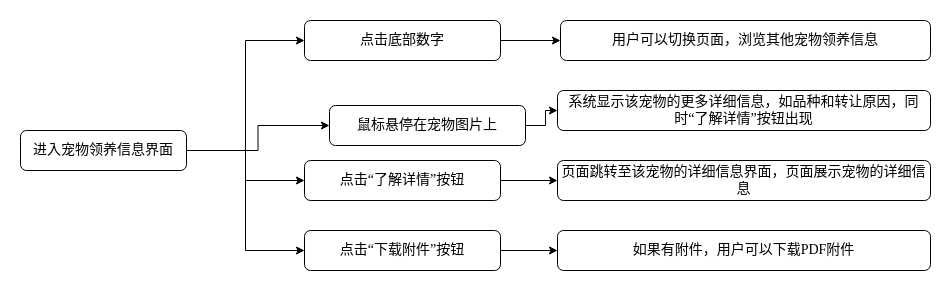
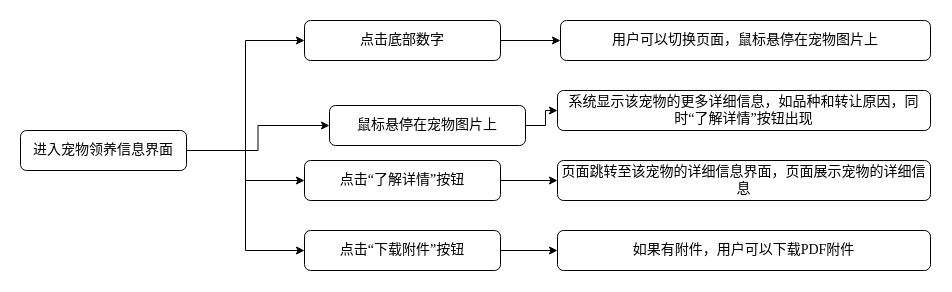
  <mxCell id="0" />
  <mxCell id="1" parent="0" />
  <mxCell id="2" style="edgeStyle=orthogonalEdgeStyle;rounded=0;orthogonalLoop=1;jettySize=auto;html=1;exitX=1;exitY=0.5;exitDx=0;exitDy=0;entryX=0;entryY=0.5;entryDx=0;entryDy=0;" parent="1" source="3" target="8" edge="1"><mxGeometry relative="1" as="geometry" /></mxCell>
  <mxCell id="3" value="&lt;p class=&quot;MsoNormal&quot;&gt;&lt;font face=&quot;宋体&quot;&gt;&lt;span style=&quot;font-size: 14px;&quot;&gt;点击底部数字&lt;/span&gt;&lt;/font&gt;&lt;/p&gt;" style="rounded=1;whiteSpace=wrap;html=1;fontSize=12;glass=0;strokeWidth=1;shadow=0;" parent="1" vertex="1"><mxGeometry x="304" y="20" width="196" height="40" as="geometry" /></mxCell>
  <mxCell id="4" style="edgeStyle=orthogonalEdgeStyle;rounded=0;orthogonalLoop=1;jettySize=auto;html=1;exitX=1;exitY=0.5;exitDx=0;exitDy=0;" parent="1" source="5" target="9" edge="1"><mxGeometry relative="1" as="geometry" /></mxCell>
  <mxCell id="5" value="&lt;p class=&quot;MsoNormal&quot;&gt;&lt;span style=&quot;mso-spacerun:'yes';font-family:宋体;mso-ascii-font-family:Calibri;&lt;br/&gt;mso-hansi-font-family:Calibri;mso-bidi-font-family:'Times New Roman';font-size:10.5pt;&lt;br/&gt;mso-font-kerning:1.0pt;&quot;&gt;鼠标悬停在宠物图片上&lt;/span&gt;&lt;/p&gt;" style="rounded=1;whiteSpace=wrap;html=1;fontSize=12;glass=0;strokeWidth=1;shadow=0;" parent="1" vertex="1"><mxGeometry x="329" y="105" width="196" height="40" as="geometry" /></mxCell>
  <mxCell id="6" style="edgeStyle=orthogonalEdgeStyle;rounded=0;orthogonalLoop=1;jettySize=auto;html=1;exitX=1;exitY=0.5;exitDx=0;exitDy=0;" parent="1" source="7" target="10" edge="1"><mxGeometry relative="1" as="geometry" /></mxCell>
  <mxCell id="7" value="&lt;p class=&quot;MsoNormal&quot;&gt;&lt;span style=&quot;mso-spacerun:'yes';font-family:宋体;mso-ascii-font-family:Calibri;&lt;br/&gt;mso-hansi-font-family:Calibri;mso-bidi-font-family:'Times New Roman';font-size:10.5pt;&lt;br/&gt;mso-font-kerning:1.0pt;&quot;&gt;&lt;font face=&quot;宋体&quot;&gt;点击&lt;/font&gt;&lt;font face=&quot;宋体&quot;&gt;“了解详情”按钮&lt;/font&gt;&lt;/span&gt;&lt;/p&gt;" style="rounded=1;whiteSpace=wrap;html=1;fontSize=12;glass=0;strokeWidth=1;shadow=0;" parent="1" vertex="1"><mxGeometry x="304" y="160" width="196" height="40" as="geometry" /></mxCell>
- <mxCell id="8" value="&lt;p class=&quot;MsoNormal&quot;&gt;&lt;span style=&quot;mso-spacerun:'yes';font-family:宋体;mso-ascii-font-family:Calibri;&lt;br/&gt;mso-hansi-font-family:Calibri;mso-bidi-font-family:'Times New Roman';font-size:10.5pt;&lt;br/&gt;mso-font-kerning:1.0pt;&quot;&gt;用户可以切换页面，浏览其他宠物领养信息&lt;/span&gt;&lt;/p&gt;" style="rounded=1;whiteSpace=wrap;html=1;fontSize=12;glass=0;strokeWidth=1;shadow=0;" parent="1" vertex="1"><mxGeometry x="560" y="20" width="370" height="40" as="geometry" /></mxCell>
+ <mxCell id="8" value="&lt;p class=&quot;MsoNormal&quot;&gt;&lt;span style=&quot;mso-spacerun:'yes';font-family:宋体;mso-ascii-font-family:Calibri;&lt;br/&gt;mso-hansi-font-family:Calibri;mso-bidi-font-family:'Times New Roman';font-size:10.5pt;&lt;br/&gt;mso-font-kerning:1.0pt;&quot;&gt;用户可以切换页面，鼠标悬停在宠物图片上&lt;/span&gt;&lt;/p&gt;" style="rounded=1;whiteSpace=wrap;html=1;fontSize=12;glass=0;strokeWidth=1;shadow=0;" parent="1" vertex="1"><mxGeometry x="560" y="20" width="370" height="40" as="geometry" /></mxCell>
  <mxCell id="9" value="&lt;p class=&quot;MsoNormal&quot;&gt;&lt;span style=&quot;mso-spacerun:'yes';font-family:宋体;mso-ascii-font-family:Calibri;&lt;br/&gt;mso-hansi-font-family:Calibri;mso-bidi-font-family:'Times New Roman';font-size:10.5pt;&lt;br/&gt;mso-font-kerning:1.0pt;&quot;&gt;&lt;font face=&quot;宋体&quot;&gt;系统显示该宠物的更多详细信息，如品种和转让原因，同时&lt;/font&gt;&lt;font face=&quot;宋体&quot;&gt;“了解详情”按钮出现&lt;/font&gt;&lt;/span&gt;&lt;/p&gt;" style="rounded=1;whiteSpace=wrap;html=1;fontSize=12;glass=0;strokeWidth=1;shadow=0;" parent="1" vertex="1"><mxGeometry x="557" y="90" width="373" height="40" as="geometry" /></mxCell>
  <mxCell id="10" value="&lt;p class=&quot;MsoNormal&quot;&gt;&lt;span style=&quot;mso-spacerun:'yes';font-family:宋体;mso-ascii-font-family:Calibri;&lt;br/&gt;mso-hansi-font-family:Calibri;mso-bidi-font-family:'Times New Roman';font-size:10.5pt;&lt;br/&gt;mso-font-kerning:1.0pt;&quot;&gt;页面跳转至该宠物的详细信息界面，页面展示宠物的详细信息&lt;/span&gt;&lt;/p&gt;" style="rounded=1;whiteSpace=wrap;html=1;fontSize=12;glass=0;strokeWidth=1;shadow=0;" parent="1" vertex="1"><mxGeometry x="557" y="160" width="373" height="40" as="geometry" /></mxCell>
  <mxCell id="11" style="edgeStyle=orthogonalEdgeStyle;rounded=0;orthogonalLoop=1;jettySize=auto;html=1;exitX=1;exitY=0.5;exitDx=0;exitDy=0;entryX=0;entryY=0.5;entryDx=0;entryDy=0;" parent="1" source="15" target="17" edge="1"><mxGeometry relative="1" as="geometry" /></mxCell>
  <mxCell id="12" style="edgeStyle=orthogonalEdgeStyle;rounded=0;orthogonalLoop=1;jettySize=auto;html=1;exitX=1;exitY=0.5;exitDx=0;exitDy=0;entryX=0;entryY=0.5;entryDx=0;entryDy=0;" parent="1" source="15" target="3" edge="1"><mxGeometry relative="1" as="geometry" /></mxCell>
  <mxCell id="13" style="edgeStyle=orthogonalEdgeStyle;rounded=0;orthogonalLoop=1;jettySize=auto;html=1;exitX=1;exitY=0.5;exitDx=0;exitDy=0;entryX=0;entryY=0.5;entryDx=0;entryDy=0;" edge="1" parent="1" source="15" target="5"><mxGeometry relative="1" as="geometry" /></mxCell>
  <mxCell id="14" style="edgeStyle=orthogonalEdgeStyle;rounded=0;orthogonalLoop=1;jettySize=auto;html=1;exitX=1;exitY=0.5;exitDx=0;exitDy=0;entryX=0;entryY=0.5;entryDx=0;entryDy=0;" edge="1" parent="1" source="15" target="7"><mxGeometry relative="1" as="geometry" /></mxCell>
  <mxCell id="15" value="&lt;p class=&quot;MsoNormal&quot;&gt;&lt;font face=&quot;宋体&quot;&gt;&lt;span style=&quot;font-size: 14px;&quot;&gt;进入宠物领养信息界面&lt;/span&gt;&lt;/font&gt;&lt;/p&gt;" style="rounded=1;whiteSpace=wrap;html=1;fontSize=12;glass=0;strokeWidth=1;shadow=0;" parent="1" vertex="1"><mxGeometry x="20" y="130" width="166" height="40" as="geometry" /></mxCell>
  <mxCell id="16" style="edgeStyle=orthogonalEdgeStyle;rounded=0;orthogonalLoop=1;jettySize=auto;html=1;exitX=1;exitY=0.5;exitDx=0;exitDy=0;" parent="1" source="17" target="18" edge="1"><mxGeometry relative="1" as="geometry" /></mxCell>
  <mxCell id="17" value="&lt;p class=&quot;MsoNormal&quot;&gt;&lt;span style=&quot;mso-spacerun:'yes';font-family:宋体;mso-ascii-font-family:Calibri;&lt;br/&gt;mso-hansi-font-family:Calibri;mso-bidi-font-family:'Times New Roman';font-size:10.5pt;&lt;br/&gt;mso-font-kerning:1.0pt;&quot;&gt;&lt;font face=&quot;宋体&quot;&gt;点击&lt;/font&gt;&lt;font face=&quot;宋体&quot;&gt;“下载附件”按钮&lt;/font&gt;&lt;/span&gt;&lt;/p&gt;" style="rounded=1;whiteSpace=wrap;html=1;fontSize=12;glass=0;strokeWidth=1;shadow=0;" parent="1" vertex="1"><mxGeometry x="304" y="230" width="196" height="40" as="geometry" /></mxCell>
  <mxCell id="18" value="&lt;p class=&quot;MsoNormal&quot;&gt;&lt;span style=&quot;mso-spacerun:'yes';font-family:宋体;mso-ascii-font-family:Calibri;&lt;br/&gt;mso-hansi-font-family:Calibri;mso-bidi-font-family:'Times New Roman';font-size:10.5pt;&lt;br/&gt;mso-font-kerning:1.0pt;&quot;&gt;&lt;font face=&quot;宋体&quot;&gt;如果有附件，用户可以下载&lt;/font&gt;&lt;font face=&quot;Calibri&quot;&gt;PDF&lt;/font&gt;&lt;font face=&quot;宋体&quot;&gt;附件&lt;/font&gt;&lt;/span&gt;&lt;/p&gt;" style="rounded=1;whiteSpace=wrap;html=1;fontSize=12;glass=0;strokeWidth=1;shadow=0;" parent="1" vertex="1"><mxGeometry x="557" y="230" width="373" height="40" as="geometry" /></mxCell>
